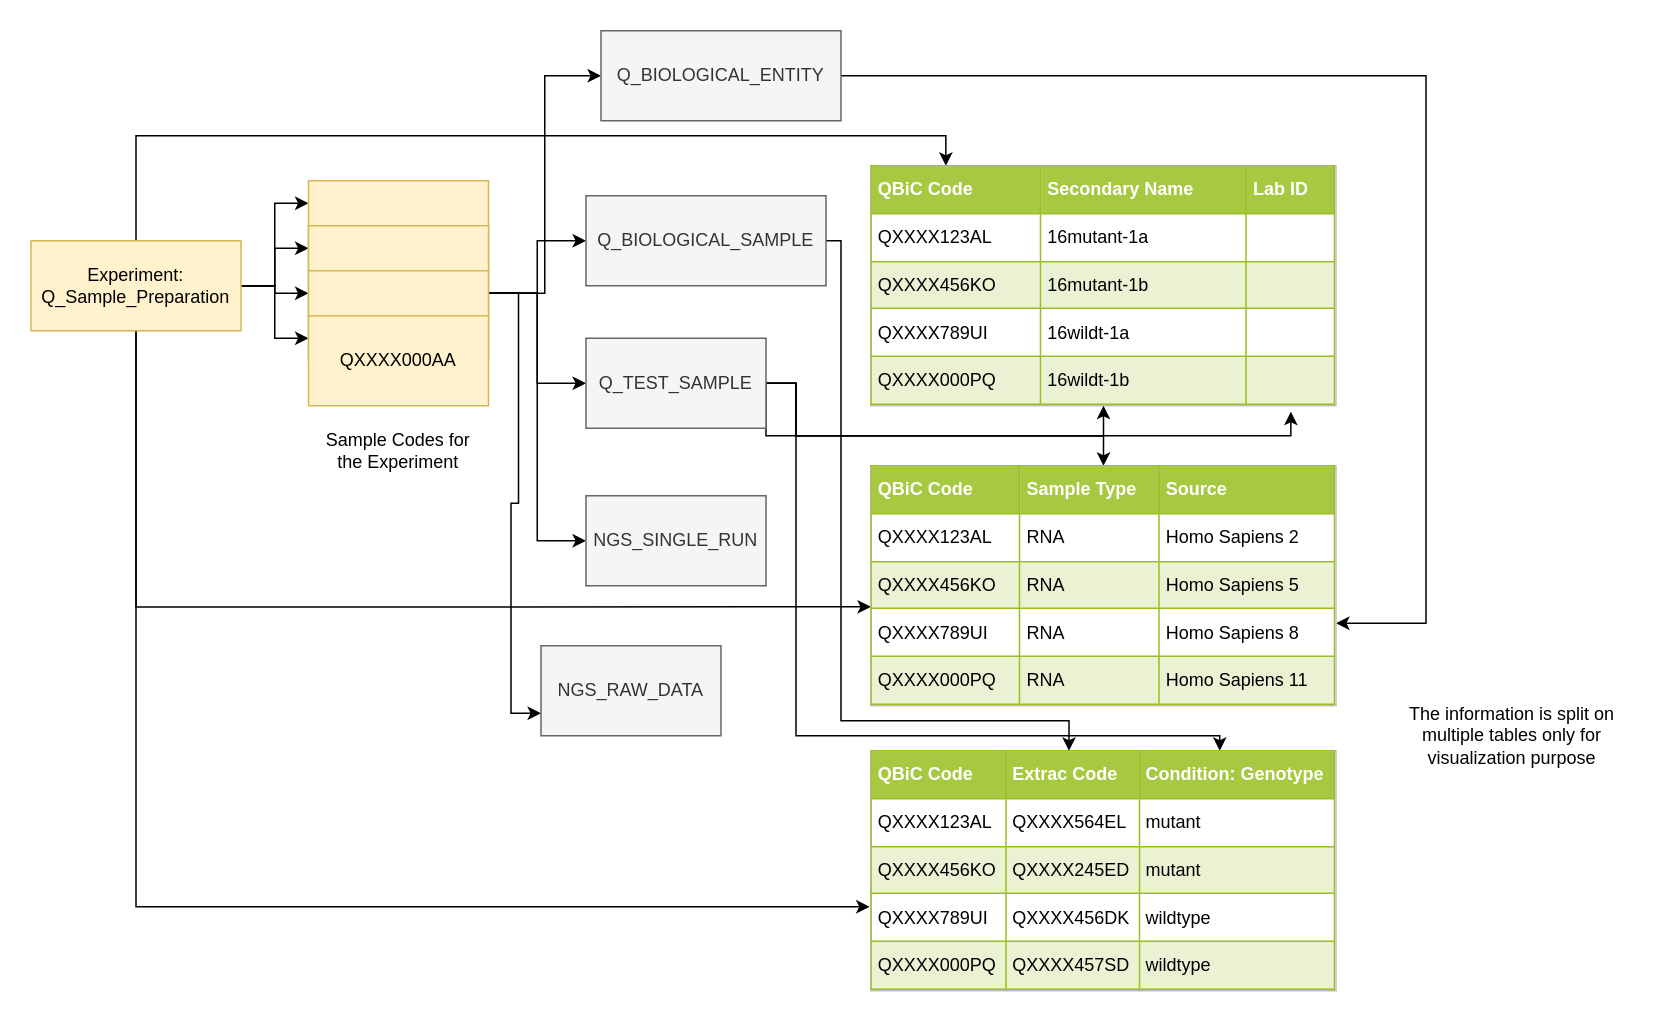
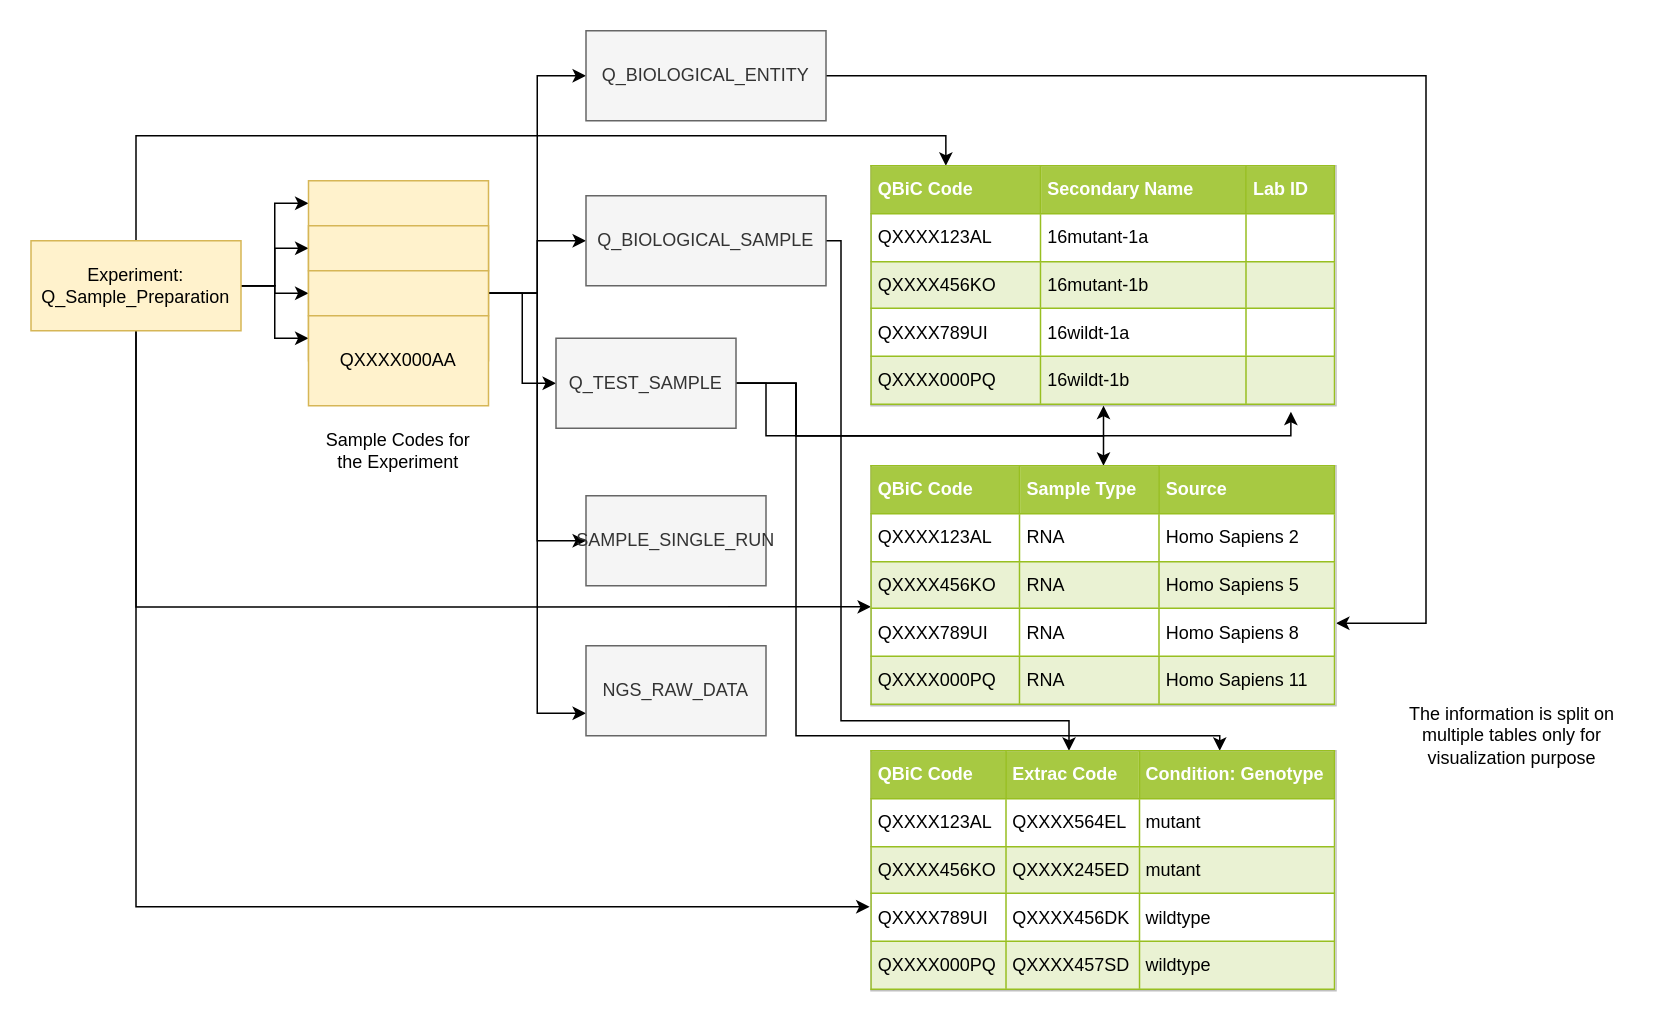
  <mxCell id="0" />
  <mxCell id="1" parent="0" />
  <mxCell id="2" style="edgeStyle=orthogonalEdgeStyle;rounded=0;orthogonalLoop=1;jettySize=auto;html=1;exitX=1;exitY=0.5;exitDx=0;exitDy=0;entryX=0;entryY=0.25;entryDx=0;entryDy=0;" edge="1" parent="1" source="9" target="18"><mxGeometry relative="1" as="geometry" /></mxCell>
  <mxCell id="3" style="edgeStyle=orthogonalEdgeStyle;rounded=0;orthogonalLoop=1;jettySize=auto;html=1;exitX=1;exitY=0.5;exitDx=0;exitDy=0;entryX=0;entryY=0.25;entryDx=0;entryDy=0;" edge="1" parent="1" source="9" target="17"><mxGeometry relative="1" as="geometry" /></mxCell>
  <mxCell id="4" style="edgeStyle=orthogonalEdgeStyle;rounded=0;orthogonalLoop=1;jettySize=auto;html=1;exitX=1;exitY=0.5;exitDx=0;exitDy=0;entryX=0;entryY=0.25;entryDx=0;entryDy=0;" edge="1" parent="1" source="9" target="11"><mxGeometry relative="1" as="geometry" /></mxCell>
  <mxCell id="5" style="edgeStyle=orthogonalEdgeStyle;rounded=0;orthogonalLoop=1;jettySize=auto;html=1;exitX=1;exitY=0.5;exitDx=0;exitDy=0;entryX=0;entryY=0.25;entryDx=0;entryDy=0;" edge="1" parent="1" source="9" target="10"><mxGeometry relative="1" as="geometry" /></mxCell>
  <mxCell id="6" style="edgeStyle=orthogonalEdgeStyle;rounded=0;orthogonalLoop=1;jettySize=auto;html=1;exitX=0.5;exitY=0;exitDx=0;exitDy=0;entryX=0.161;entryY=0;entryDx=0;entryDy=0;entryPerimeter=0;" edge="1" parent="1" source="9" target="19"><mxGeometry relative="1" as="geometry"><Array as="points"><mxPoint x="90" y="90" /><mxPoint x="630" y="90" /></Array></mxGeometry></mxCell>
  <mxCell id="7" style="edgeStyle=orthogonalEdgeStyle;rounded=0;orthogonalLoop=1;jettySize=auto;html=1;exitX=0.5;exitY=1;exitDx=0;exitDy=0;entryX=0;entryY=0.588;entryDx=0;entryDy=0;entryPerimeter=0;" edge="1" parent="1" source="9" target="32"><mxGeometry relative="1" as="geometry" /></mxCell>
  <mxCell id="8" style="edgeStyle=orthogonalEdgeStyle;rounded=0;orthogonalLoop=1;jettySize=auto;html=1;exitX=0.5;exitY=1;exitDx=0;exitDy=0;entryX=-0.003;entryY=0.65;entryDx=0;entryDy=0;entryPerimeter=0;" edge="1" parent="1" source="9" target="34"><mxGeometry relative="1" as="geometry" /></mxCell>
  <mxCell id="9" value="Experiment: Q_Sample_Preparation" style="rounded=0;whiteSpace=wrap;html=1;fillColor=#fff2cc;strokeColor=#d6b656;" vertex="1" parent="1"><mxGeometry x="20" y="160" width="140" height="60" as="geometry" /></mxCell>
  <mxCell id="10" value="" style="rounded=0;whiteSpace=wrap;html=1;fillColor=#fff2cc;strokeColor=#d6b656;" vertex="1" parent="1"><mxGeometry x="205" y="120" width="120" height="60" as="geometry" /></mxCell>
  <mxCell id="11" value="" style="rounded=0;whiteSpace=wrap;html=1;fillColor=#fff2cc;strokeColor=#d6b656;" vertex="1" parent="1"><mxGeometry x="205" y="150" width="120" height="60" as="geometry" /></mxCell>
  <mxCell id="12" style="edgeStyle=orthogonalEdgeStyle;rounded=0;orthogonalLoop=1;jettySize=auto;html=1;exitX=1;exitY=0.25;exitDx=0;exitDy=0;entryX=0;entryY=0.5;entryDx=0;entryDy=0;" edge="1" parent="1" source="17" target="21"><mxGeometry relative="1" as="geometry" /></mxCell>
  <mxCell id="13" style="edgeStyle=orthogonalEdgeStyle;rounded=0;orthogonalLoop=1;jettySize=auto;html=1;exitX=1;exitY=0.25;exitDx=0;exitDy=0;" edge="1" parent="1" source="17" target="23"><mxGeometry relative="1" as="geometry" /></mxCell>
  <mxCell id="14" style="edgeStyle=orthogonalEdgeStyle;rounded=0;orthogonalLoop=1;jettySize=auto;html=1;exitX=1;exitY=0.25;exitDx=0;exitDy=0;" edge="1" parent="1" source="17" target="28"><mxGeometry relative="1" as="geometry" /></mxCell>
  <mxCell id="15" style="edgeStyle=orthogonalEdgeStyle;rounded=0;orthogonalLoop=1;jettySize=auto;html=1;exitX=1;exitY=0.25;exitDx=0;exitDy=0;entryX=0;entryY=0.5;entryDx=0;entryDy=0;" edge="1" parent="1" source="17" target="29"><mxGeometry relative="1" as="geometry" /></mxCell>
  <mxCell id="16" style="edgeStyle=orthogonalEdgeStyle;rounded=0;orthogonalLoop=1;jettySize=auto;html=1;exitX=1;exitY=0.25;exitDx=0;exitDy=0;entryX=0;entryY=0.75;entryDx=0;entryDy=0;" edge="1" parent="1" source="17" target="31"><mxGeometry relative="1" as="geometry" /></mxCell>
  <mxCell id="17" value="" style="rounded=0;whiteSpace=wrap;html=1;fillColor=#fff2cc;strokeColor=#d6b656;" vertex="1" parent="1"><mxGeometry x="205" y="180" width="120" height="60" as="geometry" /></mxCell>
  <mxCell id="18" value="QXXXX000AA" style="rounded=0;whiteSpace=wrap;html=1;fillColor=#fff2cc;strokeColor=#d6b656;" vertex="1" parent="1"><mxGeometry x="205" y="210" width="120" height="60" as="geometry" /></mxCell>
  <mxCell id="19" value="&lt;table style=&quot;width: 100% ; height: 100% ; border-collapse: collapse&quot; width=&quot;100%&quot; cellpadding=&quot;4&quot; border=&quot;1&quot;&gt;&lt;tbody&gt;&lt;tr style=&quot;background-color: #a7c942 ; color: #ffffff ; border: 1px solid #98bf21&quot;&gt;&lt;th align=&quot;left&quot;&gt;QBiC Code&lt;br&gt;&lt;/th&gt;&lt;th align=&quot;left&quot;&gt;Secondary Name&lt;br&gt;&lt;/th&gt;&lt;th align=&quot;left&quot;&gt;Lab ID&lt;br&gt;&lt;/th&gt;&lt;/tr&gt;&lt;tr style=&quot;border: 1px solid #98bf21&quot;&gt;&lt;td&gt;QXXXX123AL&lt;/td&gt;&lt;td&gt;16mutant-1a&lt;br&gt;&lt;/td&gt;&lt;td&gt;&lt;br&gt;&lt;/td&gt;&lt;/tr&gt;&lt;tr style=&quot;background-color: #eaf2d3 ; border: 1px solid #98bf21&quot;&gt;&lt;td&gt;QXXXX456KO&lt;/td&gt;&lt;td&gt;16mutant-1b&lt;/td&gt;&lt;td&gt;&lt;br&gt;&lt;/td&gt;&lt;/tr&gt;&lt;tr style=&quot;border: 1px solid #98bf21&quot;&gt;&lt;td&gt;QXXXX789UI&lt;/td&gt;&lt;td&gt;16wildt-1a&lt;/td&gt;&lt;td&gt;&lt;br&gt;&lt;/td&gt;&lt;/tr&gt;&lt;tr style=&quot;background-color: #eaf2d3 ; border: 1px solid #98bf21&quot;&gt;&lt;td&gt;QXXXX000PQ&lt;/td&gt;&lt;td&gt;16wildt-1b&lt;/td&gt;&lt;td&gt;&lt;br&gt;&lt;/td&gt;&lt;/tr&gt;&lt;/tbody&gt;&lt;/table&gt;" style="text;html=1;strokeColor=#c0c0c0;fillColor=#ffffff;overflow=fill;rounded=0;" vertex="1" parent="1"><mxGeometry x="580" y="110" width="310" height="160" as="geometry" /></mxCell>
  <mxCell id="20" style="edgeStyle=orthogonalEdgeStyle;rounded=0;orthogonalLoop=1;jettySize=auto;html=1;exitX=1;exitY=0.5;exitDx=0;exitDy=0;entryX=1;entryY=0.656;entryDx=0;entryDy=0;entryPerimeter=0;" edge="1" parent="1" source="21" target="32"><mxGeometry relative="1" as="geometry"><Array as="points"><mxPoint x="950" y="50" /><mxPoint x="950" y="415" /></Array></mxGeometry></mxCell>
- <mxCell id="21" value="Q_BIOLOGICAL_ENTITY" style="rounded=0;whiteSpace=wrap;html=1;fillColor=#f5f5f5;strokeColor=#666666;fontColor=#333333;" vertex="1" parent="1"><mxGeometry x="400" y="20" width="160" height="60" as="geometry" /></mxCell>
+ <mxCell id="21" value="Q_BIOLOGICAL_ENTITY" style="rounded=0;whiteSpace=wrap;html=1;fillColor=#f5f5f5;strokeColor=#666666;fontColor=#333333;" vertex="1" parent="1"><mxGeometry x="390" y="20" width="160" height="60" as="geometry" /></mxCell>
  <mxCell id="22" style="edgeStyle=orthogonalEdgeStyle;rounded=0;orthogonalLoop=1;jettySize=auto;html=1;exitX=1;exitY=0.5;exitDx=0;exitDy=0;" edge="1" parent="1" source="23" target="34"><mxGeometry relative="1" as="geometry"><mxPoint x="712" y="497" as="targetPoint" /><Array as="points"><mxPoint x="560" y="160" /><mxPoint x="560" y="480" /><mxPoint x="712" y="480" /></Array></mxGeometry></mxCell>
  <mxCell id="23" value="Q_BIOLOGICAL_SAMPLE" style="rounded=0;whiteSpace=wrap;html=1;fillColor=#f5f5f5;strokeColor=#666666;fontColor=#333333;" vertex="1" parent="1"><mxGeometry x="390" y="130" width="160" height="60" as="geometry" /></mxCell>
  <mxCell id="24" style="edgeStyle=orthogonalEdgeStyle;rounded=0;orthogonalLoop=1;jettySize=auto;html=1;exitX=1;exitY=0.5;exitDx=0;exitDy=0;entryX=0.5;entryY=1;entryDx=0;entryDy=0;" edge="1" parent="1" source="28" target="19"><mxGeometry relative="1" as="geometry"><Array as="points"><mxPoint x="530" y="255" /><mxPoint x="530" y="290" /><mxPoint x="735" y="290" /></Array></mxGeometry></mxCell>
  <mxCell id="25" style="edgeStyle=orthogonalEdgeStyle;rounded=0;orthogonalLoop=1;jettySize=auto;html=1;exitX=1;exitY=0.5;exitDx=0;exitDy=0;entryX=0.903;entryY=1.025;entryDx=0;entryDy=0;entryPerimeter=0;" edge="1" parent="1" source="28" target="19"><mxGeometry relative="1" as="geometry"><Array as="points"><mxPoint x="530" y="255" /><mxPoint x="530" y="290" /><mxPoint x="860" y="290" /></Array></mxGeometry></mxCell>
  <mxCell id="26" style="edgeStyle=orthogonalEdgeStyle;rounded=0;orthogonalLoop=1;jettySize=auto;html=1;exitX=1;exitY=0.5;exitDx=0;exitDy=0;entryX=0.75;entryY=0;entryDx=0;entryDy=0;" edge="1" parent="1" source="28" target="34"><mxGeometry relative="1" as="geometry"><Array as="points"><mxPoint x="530" y="255" /><mxPoint x="530" y="490" /><mxPoint x="813" y="490" /></Array></mxGeometry></mxCell>
  <mxCell id="27" style="edgeStyle=orthogonalEdgeStyle;rounded=0;orthogonalLoop=1;jettySize=auto;html=1;exitX=1;exitY=0.5;exitDx=0;exitDy=0;" edge="1" parent="1" source="28" target="32"><mxGeometry relative="1" as="geometry"><Array as="points"><mxPoint x="510" y="290" /><mxPoint x="735" y="290" /></Array></mxGeometry></mxCell>
- <mxCell id="28" value="Q_TEST_SAMPLE" style="rounded=0;whiteSpace=wrap;html=1;fillColor=#f5f5f5;strokeColor=#666666;fontColor=#333333;" vertex="1" parent="1"><mxGeometry x="390" y="225" width="120" height="60" as="geometry" /></mxCell>
- <mxCell id="29" value="NGS_SINGLE_RUN" style="rounded=0;whiteSpace=wrap;html=1;fillColor=#f5f5f5;strokeColor=#666666;fontColor=#333333;" vertex="1" parent="1"><mxGeometry x="390" y="330" width="120" height="60" as="geometry" /></mxCell>
+ <mxCell id="28" value="Q_TEST_SAMPLE" style="rounded=0;whiteSpace=wrap;html=1;fillColor=#f5f5f5;strokeColor=#666666;fontColor=#333333;" vertex="1" parent="1"><mxGeometry x="370" y="225" width="120" height="60" as="geometry" /></mxCell>
+ <mxCell id="29" value="SAMPLE_SINGLE_RUN" style="rounded=0;whiteSpace=wrap;html=1;fillColor=#f5f5f5;strokeColor=#666666;fontColor=#333333;" vertex="1" parent="1"><mxGeometry x="390" y="330" width="120" height="60" as="geometry" /></mxCell>
  <mxCell id="30" value="Sample Codes for the Experiment" style="text;html=1;strokeColor=none;fillColor=none;align=center;verticalAlign=middle;whiteSpace=wrap;rounded=0;" vertex="1" parent="1"><mxGeometry x="210" y="280" width="110" height="40" as="geometry" /></mxCell>
- <mxCell id="31" value="NGS_RAW_DATA" style="rounded=0;whiteSpace=wrap;html=1;fillColor=#f5f5f5;strokeColor=#666666;fontColor=#333333;" vertex="1" parent="1"><mxGeometry x="360" y="430" width="120" height="60" as="geometry" /></mxCell>
+ <mxCell id="31" value="NGS_RAW_DATA" style="rounded=0;whiteSpace=wrap;html=1;fillColor=#f5f5f5;strokeColor=#666666;fontColor=#333333;" vertex="1" parent="1"><mxGeometry x="390" y="430" width="120" height="60" as="geometry" /></mxCell>
  <mxCell id="32" value="&lt;table style=&quot;width: 100% ; height: 100% ; border-collapse: collapse&quot; width=&quot;100%&quot; cellpadding=&quot;4&quot; border=&quot;1&quot;&gt;&lt;tbody&gt;&lt;tr style=&quot;background-color: #a7c942 ; color: #ffffff ; border: 1px solid #98bf21&quot;&gt;&lt;th align=&quot;left&quot;&gt;QBiC Code&lt;br&gt;&lt;/th&gt;&lt;th align=&quot;left&quot;&gt;Sample Type&lt;br&gt;&lt;/th&gt;&lt;th align=&quot;left&quot;&gt;Source&lt;/th&gt;&lt;/tr&gt;&lt;tr style=&quot;border: 1px solid #98bf21&quot;&gt;&lt;td&gt;QXXXX123AL&lt;/td&gt;&lt;td&gt;RNA&lt;br&gt;&lt;/td&gt;&lt;td&gt;Homo Sapiens 2&lt;/td&gt;&lt;/tr&gt;&lt;tr style=&quot;background-color: #eaf2d3 ; border: 1px solid #98bf21&quot;&gt;&lt;td&gt;QXXXX456KO&lt;/td&gt;&lt;td&gt;RNA&lt;br&gt;&lt;/td&gt;&lt;td&gt;Homo Sapiens 5&lt;/td&gt;&lt;/tr&gt;&lt;tr style=&quot;border: 1px solid #98bf21&quot;&gt;&lt;td&gt;QXXXX789UI&lt;/td&gt;&lt;td&gt;RNA&lt;br&gt;&lt;/td&gt;&lt;td&gt;Homo Sapiens 8&lt;/td&gt;&lt;/tr&gt;&lt;tr style=&quot;background-color: #eaf2d3 ; border: 1px solid #98bf21&quot;&gt;&lt;td&gt;QXXXX000PQ&lt;/td&gt;&lt;td&gt;RNA&lt;br&gt;&lt;/td&gt;&lt;td&gt;Homo Sapiens 11&lt;/td&gt;&lt;/tr&gt;&lt;/tbody&gt;&lt;/table&gt;" style="text;html=1;strokeColor=#c0c0c0;fillColor=#ffffff;overflow=fill;rounded=0;" vertex="1" parent="1"><mxGeometry x="580" y="310" width="310" height="160" as="geometry" /></mxCell>
  <mxCell id="33" value="The information is split on multiple tables only for visualization purpose" style="text;html=1;strokeColor=none;fillColor=none;align=center;verticalAlign=middle;whiteSpace=wrap;rounded=0;" vertex="1" parent="1"><mxGeometry x="930" y="460" width="155" height="60" as="geometry" /></mxCell>
  <mxCell id="34" value="&lt;table style=&quot;width: 100% ; height: 100% ; border-collapse: collapse&quot; width=&quot;100%&quot; cellpadding=&quot;4&quot; border=&quot;1&quot;&gt;&lt;tbody&gt;&lt;tr style=&quot;background-color: #a7c942 ; color: #ffffff ; border: 1px solid #98bf21&quot;&gt;&lt;th align=&quot;left&quot;&gt;QBiC Code&lt;br&gt;&lt;/th&gt;&lt;th align=&quot;left&quot;&gt;Extrac Code&lt;br&gt;&lt;/th&gt;&lt;th align=&quot;left&quot;&gt;Condition: Genotype&lt;br&gt;&lt;/th&gt;&lt;/tr&gt;&lt;tr style=&quot;border: 1px solid #98bf21&quot;&gt;&lt;td&gt;QXXXX123AL&lt;/td&gt;&lt;td&gt;QXXXX564EL&lt;br&gt;&lt;/td&gt;&lt;td&gt;mutant&lt;/td&gt;&lt;/tr&gt;&lt;tr style=&quot;background-color: #eaf2d3 ; border: 1px solid #98bf21&quot;&gt;&lt;td&gt;QXXXX456KO&lt;/td&gt;&lt;td&gt;QXXXX245ED&lt;br&gt;&lt;/td&gt;&lt;td&gt;mutant&lt;/td&gt;&lt;/tr&gt;&lt;tr style=&quot;border: 1px solid #98bf21&quot;&gt;&lt;td&gt;QXXXX789UI&lt;/td&gt;&lt;td&gt;QXXXX456DK&lt;br&gt;&lt;/td&gt;&lt;td&gt;wildtype&lt;br&gt;&lt;/td&gt;&lt;/tr&gt;&lt;tr style=&quot;background-color: #eaf2d3 ; border: 1px solid #98bf21&quot;&gt;&lt;td&gt;QXXXX000PQ&lt;/td&gt;&lt;td&gt;QXXXX457SD&lt;br&gt;&lt;/td&gt;&lt;td&gt;wildtype&lt;/td&gt;&lt;/tr&gt;&lt;/tbody&gt;&lt;/table&gt;" style="text;html=1;strokeColor=#c0c0c0;fillColor=#ffffff;overflow=fill;rounded=0;" vertex="1" parent="1"><mxGeometry x="580" y="500" width="310" height="160" as="geometry" /></mxCell>
